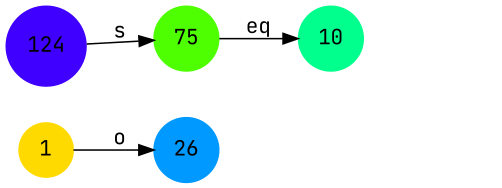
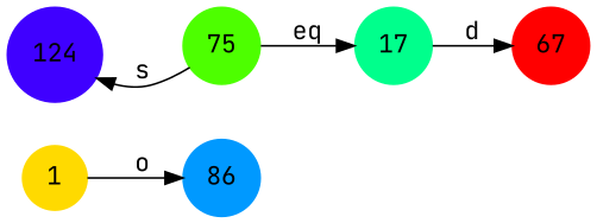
  digraph {
    fontname="JetBrains Mono"
    rankdir=LR
    node [fontname="JetBrains Mono" shape=circle style=filled]
    edge [fontname="JetBrains Mono"]
    n1 [color="0.142 1.0 1.0" label=1]
-   26 [color="0.567 1.0 1.0"]
+   26 [color="0.567 1.0 1.0" label=86]
    124 [color="0.708 1.0 1.0"]
    75 [color="0.283 1.0 1.0"]
-   17 [color="0.425 1.0 1.0" label=10]
+   17 [color="0.425 1.0 1.0"]
+   67 [color="0.0 1.0 1.0"]
    n1 -> 26 [label=o]
-   124 -> 75 [label=s]
+   75 -> 124 [label=s]
    75 -> 17 [label=eq]
+   17 -> 67 [label=d]
  }
